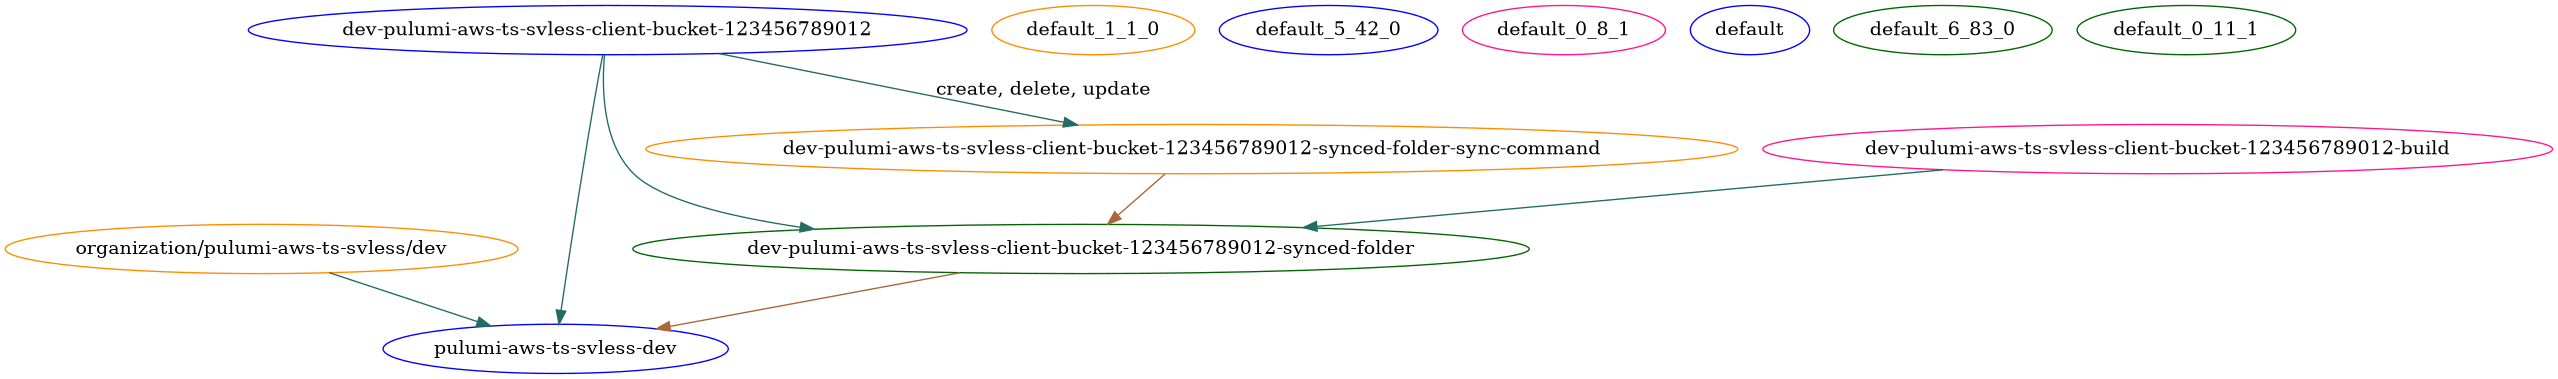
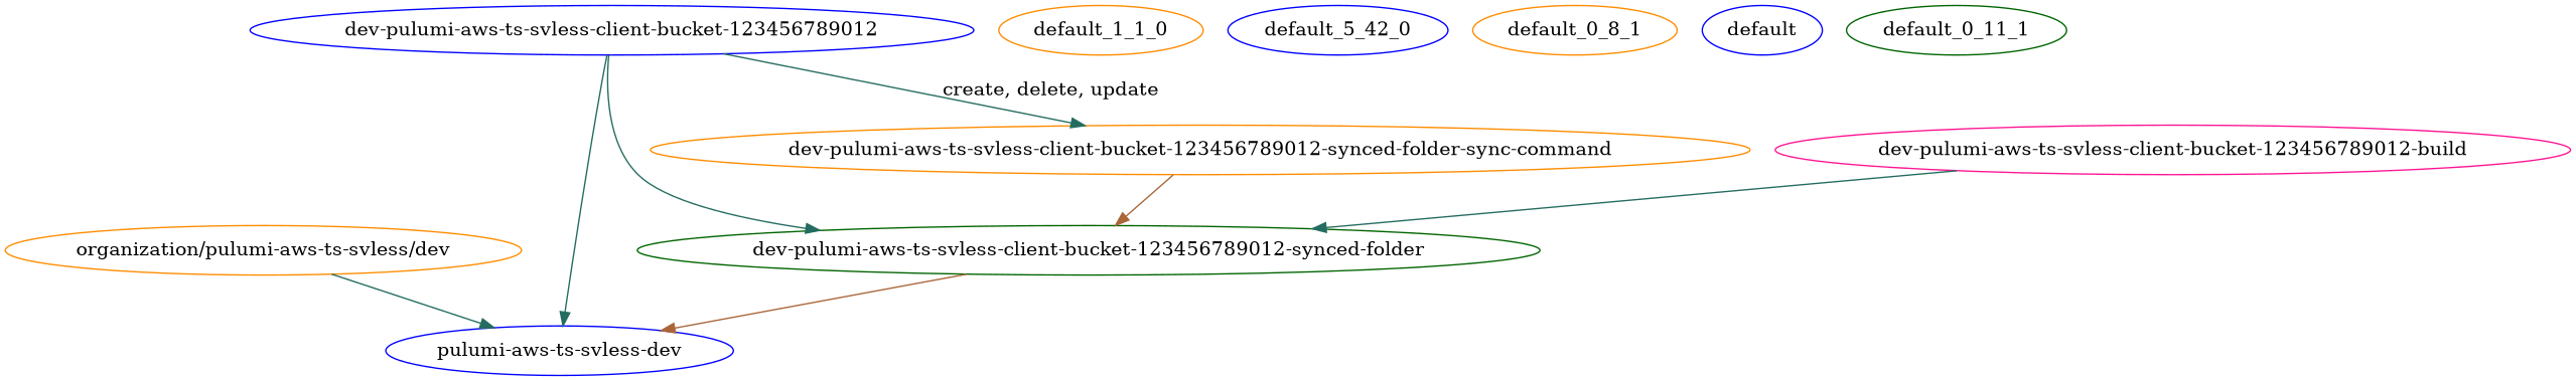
  strict digraph {
    node [color=blue]
    edge [color="#246C60"]
    n1 [color=darkorange label="organization/pulumi-aws-ts-svless/dev"]
    n2 [label="pulumi-aws-ts-svless-dev"]
    n3 [color=darkorange label=default_1_1_0]
    n4 [color=deeppink label="dev-pulumi-aws-ts-svless-client-bucket-123456789012-build"]
    n5 [color=darkgreen label="dev-pulumi-aws-ts-svless-client-bucket-123456789012-synced-folder"]
    n6 [label=default_5_42_0]
-   n7 [color=deeppink label=default_0_8_1]
+   n7 [color=darkorange label=default_0_8_1]
    n8 [label=default]
-   n9 [color=darkgreen label=default_6_83_0]
    n10 [label="dev-pulumi-aws-ts-svless-client-bucket-123456789012"]
    n11 [color=darkorange label="dev-pulumi-aws-ts-svless-client-bucket-123456789012-synced-folder-sync-command"]
    n12 [color=darkgreen label=default_0_11_1]
    n1 -> n2
    n4 -> n5
    n5 -> n2 [color="#AA6639"]
    n10 -> n2
    n10 -> n5
    n10 -> n11 [label="create, delete, update"]
    n11 -> n5 [color="#AA6639"]
  }
